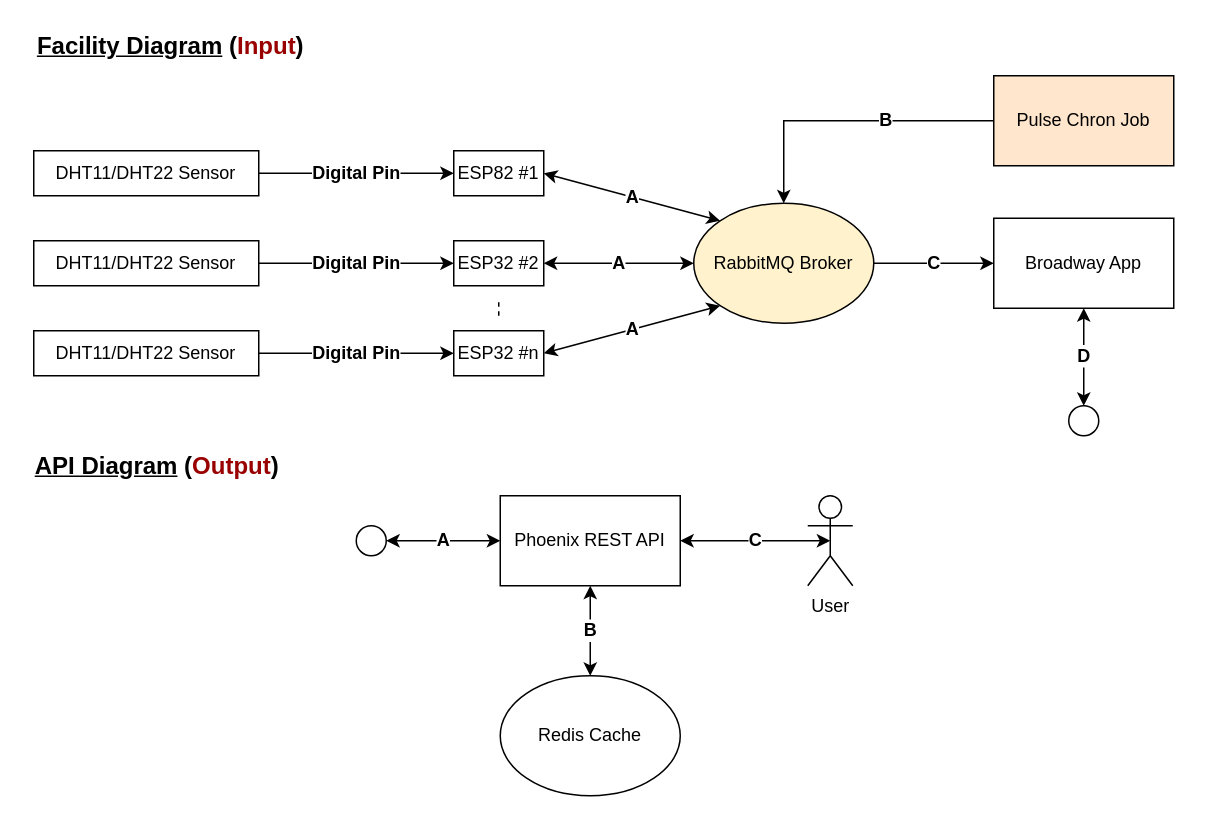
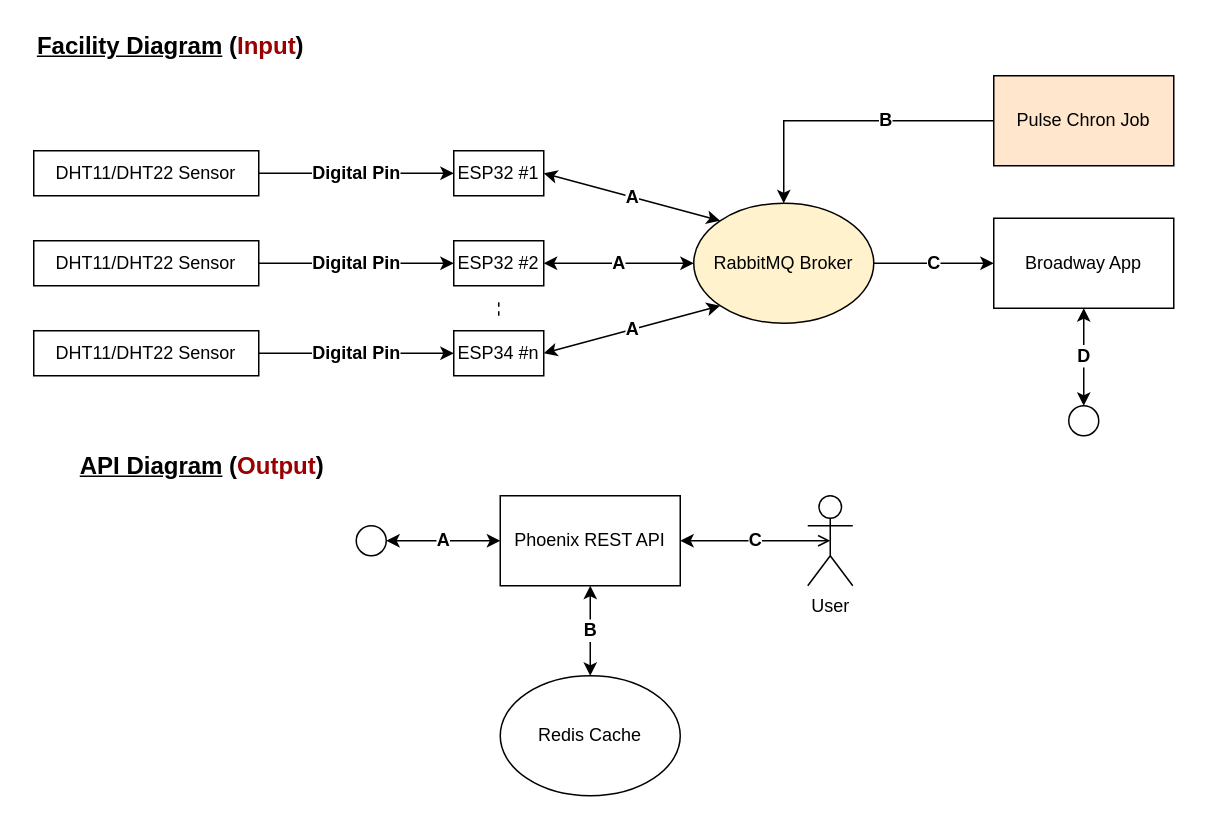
  <mxCell id="0" />
  <mxCell id="1" parent="0" />
  <mxCell id="2" value="User" style="shape=umlActor;verticalLabelPosition=bottom;verticalAlign=top;html=1;outlineConnect=0;" parent="1" vertex="1"><mxGeometry x="538" y="330" width="30" height="60" as="geometry" /></mxCell>
  <mxCell id="3" value="&lt;font style=&quot;font-size: 16px;&quot;&gt;&lt;b&gt;&lt;u&gt;Facility Diagram&lt;/u&gt;&amp;nbsp;(&lt;font color=&quot;#990000&quot;&gt;Input&lt;/font&gt;)&lt;/b&gt;&lt;/font&gt;" style="text;html=1;align=center;verticalAlign=middle;whiteSpace=wrap;rounded=0;" parent="1" vertex="1"><mxGeometry x="20" y="20" width="187" height="20" as="geometry" /></mxCell>
- <mxCell id="4" value="ESP82 #1" style="rounded=0;whiteSpace=wrap;html=1;" parent="1" vertex="1"><mxGeometry x="302" y="100" width="60" height="30" as="geometry" /></mxCell>
+ <mxCell id="4" value="ESP32 #1" style="rounded=0;whiteSpace=wrap;html=1;" parent="1" vertex="1"><mxGeometry x="302" y="100" width="60" height="30" as="geometry" /></mxCell>
  <mxCell id="5" value="ESP32 #2" style="rounded=0;whiteSpace=wrap;html=1;" parent="1" vertex="1"><mxGeometry x="302" y="160" width="60" height="30" as="geometry" /></mxCell>
- <mxCell id="6" value="ESP32 #n" style="rounded=0;whiteSpace=wrap;html=1;" parent="1" vertex="1"><mxGeometry x="302" y="220" width="60" height="30" as="geometry" /></mxCell>
+ <mxCell id="6" value="ESP34 #n" style="rounded=0;whiteSpace=wrap;html=1;" parent="1" vertex="1"><mxGeometry x="302" y="220" width="60" height="30" as="geometry" /></mxCell>
  <mxCell id="7" value="&lt;b&gt;&lt;font style=&quot;font-size: 12px;&quot;&gt;Digital Pin&lt;/font&gt;&lt;/b&gt;" style="edgeStyle=orthogonalEdgeStyle;rounded=0;orthogonalLoop=1;jettySize=auto;html=1;entryX=0;entryY=0.5;entryDx=0;entryDy=0;" parent="1" source="8" target="4" edge="1"><mxGeometry relative="1" as="geometry" /></mxCell>
  <mxCell id="8" value="DHT11/DHT22 Sensor" style="rounded=0;whiteSpace=wrap;html=1;" parent="1" vertex="1"><mxGeometry x="22" y="100" width="150" height="30" as="geometry" /></mxCell>
  <mxCell id="9" value="&lt;b&gt;&lt;font style=&quot;font-size: 12px;&quot;&gt;Digital Pin&lt;/font&gt;&lt;/b&gt;" style="edgeStyle=orthogonalEdgeStyle;rounded=0;orthogonalLoop=1;jettySize=auto;html=1;entryX=0;entryY=0.5;entryDx=0;entryDy=0;" parent="1" source="10" target="5" edge="1"><mxGeometry relative="1" as="geometry" /></mxCell>
  <mxCell id="10" value="DHT11/DHT22 Sensor" style="rounded=0;whiteSpace=wrap;html=1;" parent="1" vertex="1"><mxGeometry x="22" y="160" width="150" height="30" as="geometry" /></mxCell>
  <mxCell id="11" value="&lt;b&gt;&lt;font style=&quot;font-size: 12px;&quot;&gt;Digital Pin&lt;/font&gt;&lt;/b&gt;" style="edgeStyle=orthogonalEdgeStyle;rounded=0;orthogonalLoop=1;jettySize=auto;html=1;" parent="1" source="12" target="6" edge="1"><mxGeometry relative="1" as="geometry" /></mxCell>
  <mxCell id="12" value="DHT11/DHT22 Sensor" style="rounded=0;whiteSpace=wrap;html=1;" parent="1" vertex="1"><mxGeometry x="22" y="220" width="150" height="30" as="geometry" /></mxCell>
  <mxCell id="13" value="&lt;b&gt;&lt;font style=&quot;font-size: 12px;&quot;&gt;A&lt;/font&gt;&lt;/b&gt;" style="endArrow=classic;startArrow=classic;html=1;rounded=0;exitX=1;exitY=0.5;exitDx=0;exitDy=0;entryX=0;entryY=0.5;entryDx=0;entryDy=0;" parent="1" source="5" target="17" edge="1"><mxGeometry width="50" height="50" relative="1" as="geometry"><mxPoint x="492" y="300" as="sourcePoint" /><mxPoint x="462" y="155" as="targetPoint" /></mxGeometry></mxCell>
  <mxCell id="14" value="&lt;b&gt;&lt;font style=&quot;font-size: 12px;&quot;&gt;A&lt;/font&gt;&lt;/b&gt;" style="endArrow=classic;startArrow=classic;html=1;rounded=0;exitX=1;exitY=0.5;exitDx=0;exitDy=0;entryX=0;entryY=1;entryDx=0;entryDy=0;" parent="1" source="6" target="17" edge="1"><mxGeometry width="50" height="50" relative="1" as="geometry"><mxPoint x="432" y="280" as="sourcePoint" /><mxPoint x="473.716" y="183.284" as="targetPoint" /></mxGeometry></mxCell>
  <mxCell id="15" value="&lt;b&gt;&lt;font style=&quot;font-size: 12px;&quot;&gt;A&lt;/font&gt;&lt;/b&gt;" style="endArrow=classic;startArrow=classic;html=1;rounded=0;exitX=1;exitY=0.5;exitDx=0;exitDy=0;entryX=0;entryY=0;entryDx=0;entryDy=0;" parent="1" source="4" target="17" edge="1"><mxGeometry width="50" height="50" relative="1" as="geometry"><mxPoint x="422" y="120" as="sourcePoint" /><mxPoint x="473.716" y="126.716" as="targetPoint" /></mxGeometry></mxCell>
  <mxCell id="16" value="&lt;b&gt;&lt;font style=&quot;font-size: 12px;&quot;&gt;C&lt;/font&gt;&lt;/b&gt;" style="edgeStyle=orthogonalEdgeStyle;rounded=0;orthogonalLoop=1;jettySize=auto;html=1;entryX=0;entryY=0.5;entryDx=0;entryDy=0;" parent="1" source="17" target="19" edge="1"><mxGeometry relative="1" as="geometry" /></mxCell>
  <mxCell id="17" value="RabbitMQ Broker" style="ellipse;whiteSpace=wrap;html=1;fillColor=#fff2cc;" parent="1" vertex="1"><mxGeometry x="462" y="135" width="120" height="80" as="geometry" /></mxCell>
  <mxCell id="18" value="" style="endArrow=none;dashed=1;html=1;rounded=0;" parent="1" edge="1"><mxGeometry width="50" height="50" relative="1" as="geometry"><mxPoint x="332" y="210" as="sourcePoint" /><mxPoint x="332" y="200" as="targetPoint" /></mxGeometry></mxCell>
  <mxCell id="19" value="Broadway App" style="rounded=0;whiteSpace=wrap;html=1;" parent="1" vertex="1"><mxGeometry x="662" y="145" width="120" height="60" as="geometry" /></mxCell>
  <mxCell id="20" value="" style="ellipse;whiteSpace=wrap;html=1;aspect=fixed;" parent="1" vertex="1"><mxGeometry x="712" y="270" width="20" height="20" as="geometry" /></mxCell>
  <mxCell id="21" value="&lt;b&gt;&lt;font style=&quot;font-size: 12px;&quot;&gt;B&lt;/font&gt;&lt;/b&gt;" style="edgeStyle=orthogonalEdgeStyle;rounded=0;orthogonalLoop=1;jettySize=auto;html=1;entryX=0.5;entryY=0;entryDx=0;entryDy=0;spacingLeft=52;" parent="1" source="22" target="17" edge="1"><mxGeometry x="0.005" relative="1" as="geometry"><mxPoint as="offset" /></mxGeometry></mxCell>
  <mxCell id="22" value="Pulse Chron Job" style="rounded=0;whiteSpace=wrap;html=1;fillColor=#ffe6cc;" parent="1" vertex="1"><mxGeometry x="662" y="50" width="120" height="60" as="geometry" /></mxCell>
- <mxCell id="23" value="&lt;font style=&quot;font-size: 16px;&quot;&gt;&lt;b&gt;&lt;u&gt;API Diagram&lt;/u&gt;&amp;nbsp;(&lt;font color=&quot;#990000&quot;&gt;Output&lt;/font&gt;)&lt;/b&gt;&lt;/font&gt;" style="text;html=1;align=center;verticalAlign=middle;whiteSpace=wrap;rounded=0;" parent="1" vertex="1"><mxGeometry x="20" y="300" width="169" height="20" as="geometry" /></mxCell>
+ <mxCell id="23" value="&lt;font style=&quot;font-size: 16px;&quot;&gt;&lt;b&gt;&lt;u&gt;API Diagram&lt;/u&gt;&amp;nbsp;(&lt;font color=&quot;#990000&quot;&gt;Output&lt;/font&gt;)&lt;/b&gt;&lt;/font&gt;" style="text;html=1;align=center;verticalAlign=middle;whiteSpace=wrap;rounded=0;" parent="1" vertex="1"><mxGeometry x="50" y="300" width="169" height="20" as="geometry" /></mxCell>
  <mxCell id="24" value="" style="ellipse;whiteSpace=wrap;html=1;aspect=fixed;" parent="1" vertex="1"><mxGeometry x="237" y="350" width="20" height="20" as="geometry" /></mxCell>
  <mxCell id="25" value="Phoenix REST API" style="rounded=0;whiteSpace=wrap;html=1;" parent="1" vertex="1"><mxGeometry x="333" y="330" width="120" height="60" as="geometry" /></mxCell>
  <mxCell id="26" value="&lt;b&gt;&lt;font style=&quot;font-size: 12px;&quot;&gt;D&lt;/font&gt;&lt;/b&gt;" style="endArrow=classic;startArrow=classic;html=1;rounded=0;entryX=0.5;entryY=1;entryDx=0;entryDy=0;exitX=0.5;exitY=0;exitDx=0;exitDy=0;" parent="1" source="20" target="19" edge="1"><mxGeometry width="50" height="50" relative="1" as="geometry"><mxPoint x="632" y="350" as="sourcePoint" /><mxPoint x="682" y="300" as="targetPoint" /></mxGeometry></mxCell>
  <mxCell id="27" value="Redis Cache" style="ellipse;whiteSpace=wrap;html=1;" parent="1" vertex="1"><mxGeometry x="333" y="450" width="120" height="80" as="geometry" /></mxCell>
  <mxCell id="28" value="&lt;b&gt;&lt;font style=&quot;font-size: 12px;&quot;&gt;A&lt;/font&gt;&lt;/b&gt;" style="endArrow=classic;startArrow=classic;html=1;rounded=0;entryX=0;entryY=0.5;entryDx=0;entryDy=0;exitX=1;exitY=0.5;exitDx=0;exitDy=0;" parent="1" source="24" target="25" edge="1"><mxGeometry width="50" height="50" relative="1" as="geometry"><mxPoint x="263" y="490" as="sourcePoint" /><mxPoint x="313" y="440" as="targetPoint" /></mxGeometry></mxCell>
  <mxCell id="29" value="&lt;b&gt;&lt;font style=&quot;font-size: 12px;&quot;&gt;B&lt;/font&gt;&lt;/b&gt;" style="endArrow=classic;startArrow=classic;html=1;rounded=0;entryX=0.5;entryY=1;entryDx=0;entryDy=0;exitX=0.5;exitY=0;exitDx=0;exitDy=0;" parent="1" source="27" target="25" edge="1"><mxGeometry width="50" height="50" relative="1" as="geometry"><mxPoint x="253" y="500" as="sourcePoint" /><mxPoint x="303" y="450" as="targetPoint" /></mxGeometry></mxCell>
- <mxCell id="30" value="&lt;b&gt;&lt;font style=&quot;font-size: 12px;&quot;&gt;C&lt;/font&gt;&lt;/b&gt;" style="endArrow=classic;startArrow=classic;html=1;rounded=0;exitX=1;exitY=0.5;exitDx=0;exitDy=0;entryX=0.5;entryY=0.5;entryDx=0;entryDy=0;entryPerimeter=0;" parent="1" source="25" target="2" edge="1"><mxGeometry width="50" height="50" relative="1" as="geometry"><mxPoint x="593" y="510" as="sourcePoint" /><mxPoint x="643" y="460" as="targetPoint" /></mxGeometry></mxCell>
+ <mxCell id="30" value="&lt;b&gt;&lt;font style=&quot;font-size: 12px;&quot;&gt;C&lt;/font&gt;&lt;/b&gt;" style="endArrow=open;startArrow=classic;html=1;rounded=0;exitX=1;exitY=0.5;exitDx=0;exitDy=0;entryX=0.5;entryY=0.5;entryDx=0;entryDy=0;entryPerimeter=0;" parent="1" source="25" target="2" edge="1"><mxGeometry width="50" height="50" relative="1" as="geometry"><mxPoint x="593" y="510" as="sourcePoint" /><mxPoint x="643" y="460" as="targetPoint" /></mxGeometry></mxCell>
